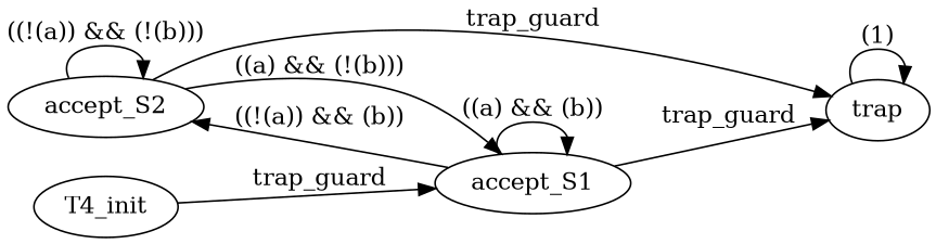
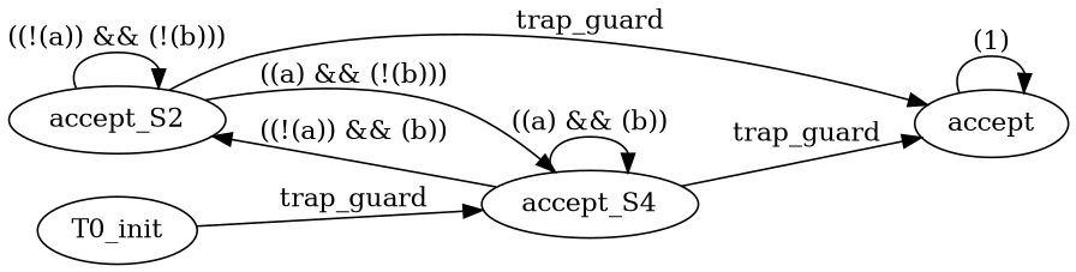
  digraph {
    rankdir=LR
    edge [guard=trap_guard weight=0]
    accept_S2
-   accept_S1
-   trap
-   T0_init [label=T4_init]
+   accept_S1 [label=accept_S4]
+   trap [label=accept]
+   T0_init
    accept_S2 -> accept_S2 [guard="((!(a)) && (!(b)))" input="set([0])" label="((!(a)) && (!(b)))"]
    accept_S2 -> accept_S1 [guard="((a) && (!(b)))" input="set([1])" label="((a) && (!(b)))"]
    accept_S2 -> trap [input="set([2, 3])" label=trap_guard]
    accept_S1 -> accept_S2 [guard="((!(a)) && (b))" input="set([2])" label="((!(a)) && (b))"]
    accept_S1 -> accept_S1 [guard="((a) && (b))" input="set([3])" label="((a) && (b))"]
    accept_S1 -> trap [input="set([0, 1])" label=trap_guard]
    trap -> trap [guard="(1)" input="set([0, 1, 2, 3])" label="(1)"]
    T0_init -> accept_S1 [guard="(a)" input="set([1, 3])" label=trap_guard]
  }
